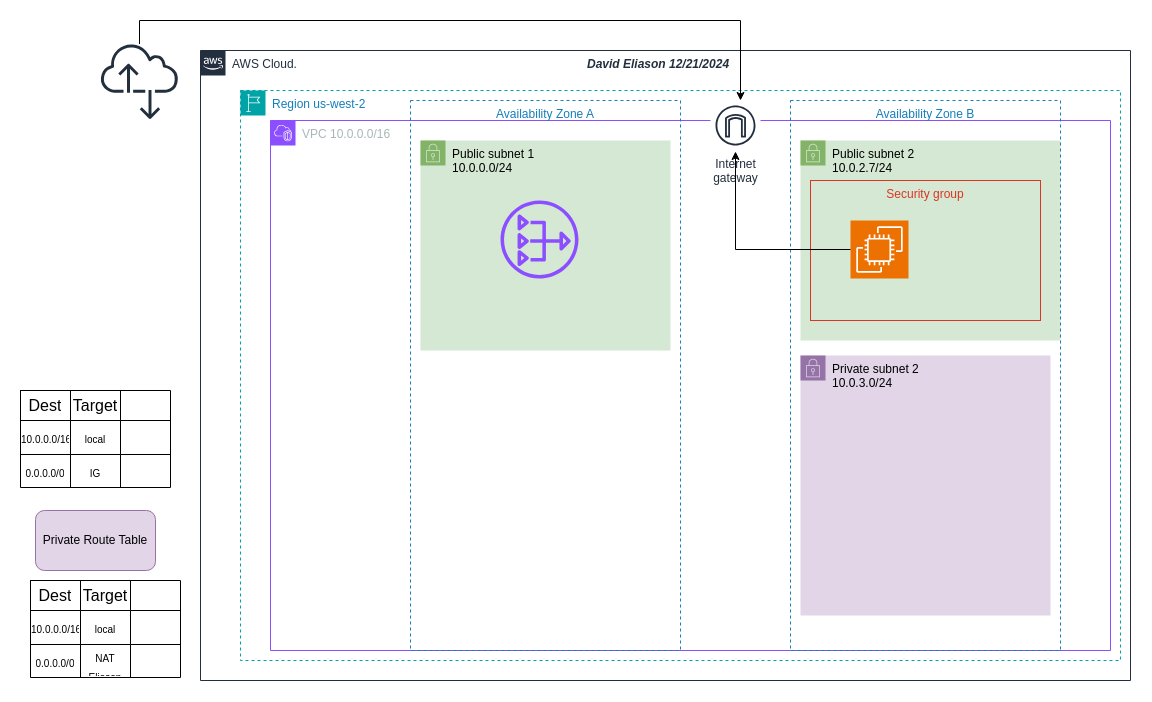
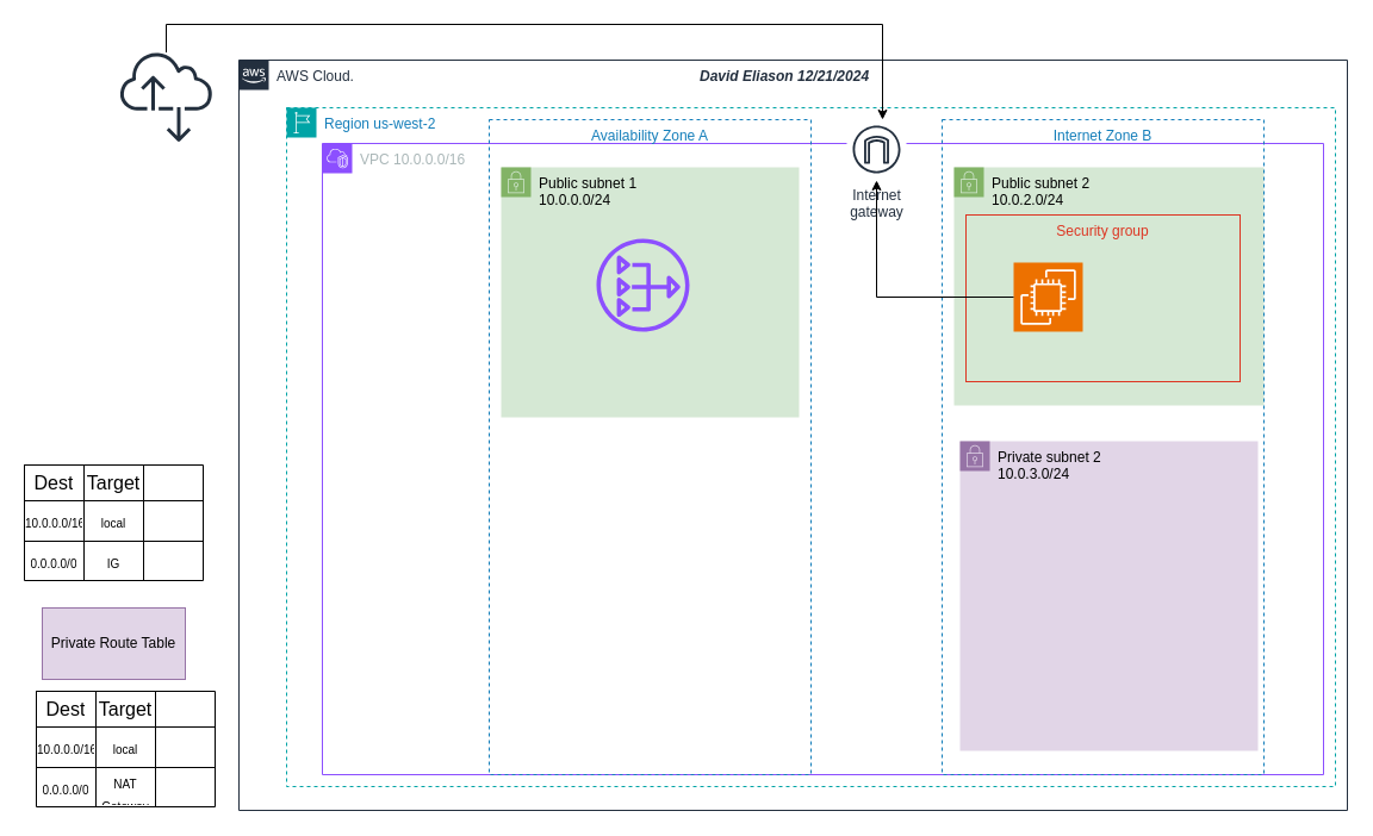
  <mxCell id="0" />
  <mxCell id="1" parent="0" />
  <mxCell id="2" value="AWS Cloud.&amp;nbsp; &amp;nbsp; &amp;nbsp; &amp;nbsp; &amp;nbsp; &amp;nbsp; &amp;nbsp; &amp;nbsp; &amp;nbsp; &amp;nbsp; &amp;nbsp; &amp;nbsp; &amp;nbsp; &amp;nbsp; &amp;nbsp; &amp;nbsp; &amp;nbsp; &amp;nbsp; &amp;nbsp; &amp;nbsp; &amp;nbsp; &amp;nbsp; &amp;nbsp; &amp;nbsp; &amp;nbsp; &amp;nbsp; &amp;nbsp; &amp;nbsp; &amp;nbsp; &amp;nbsp; &amp;nbsp; &amp;nbsp; &amp;nbsp; &amp;nbsp; &amp;nbsp; &amp;nbsp; &amp;nbsp; &amp;nbsp; &amp;nbsp; &amp;nbsp; &amp;nbsp; &amp;nbsp; &amp;nbsp; &amp;nbsp;&lt;b&gt;&lt;i&gt;David Eliason 12/21/2024&lt;/i&gt;&lt;/b&gt;" style="points=[[0,0],[0.25,0],[0.5,0],[0.75,0],[1,0],[1,0.25],[1,0.5],[1,0.75],[1,1],[0.75,1],[0.5,1],[0.25,1],[0,1],[0,0.75],[0,0.5],[0,0.25]];outlineConnect=0;gradientColor=none;html=1;whiteSpace=wrap;fontSize=12;fontStyle=0;container=1;pointerEvents=0;collapsible=0;recursiveResize=0;shape=mxgraph.aws4.group;grIcon=mxgraph.aws4.group_aws_cloud_alt;strokeColor=#232F3E;fillColor=none;verticalAlign=top;align=left;spacingLeft=30;fontColor=#232F3E;dashed=0;" vertex="1" parent="1"><mxGeometry x="200" y="50" width="930" height="630" as="geometry" /></mxCell>
  <mxCell id="3" value="Region us-west-2" style="points=[[0,0],[0.25,0],[0.5,0],[0.75,0],[1,0],[1,0.25],[1,0.5],[1,0.75],[1,1],[0.75,1],[0.5,1],[0.25,1],[0,1],[0,0.75],[0,0.5],[0,0.25]];outlineConnect=0;gradientColor=none;html=1;whiteSpace=wrap;fontSize=12;fontStyle=0;container=1;pointerEvents=0;collapsible=0;recursiveResize=0;shape=mxgraph.aws4.group;grIcon=mxgraph.aws4.group_region;strokeColor=#00A4A6;fillColor=none;verticalAlign=top;align=left;spacingLeft=30;fontColor=#147EBA;dashed=1;" vertex="1" parent="2"><mxGeometry x="40" y="40" width="880" height="570" as="geometry" /></mxCell>
  <mxCell id="4" value="VPC 10.0.0.0/16" style="points=[[0,0],[0.25,0],[0.5,0],[0.75,0],[1,0],[1,0.25],[1,0.5],[1,0.75],[1,1],[0.75,1],[0.5,1],[0.25,1],[0,1],[0,0.75],[0,0.5],[0,0.25]];outlineConnect=0;gradientColor=none;html=1;whiteSpace=wrap;fontSize=12;fontStyle=0;container=1;pointerEvents=0;collapsible=0;recursiveResize=0;shape=mxgraph.aws4.group;grIcon=mxgraph.aws4.group_vpc2;strokeColor=#8C4FFF;fillColor=none;verticalAlign=top;align=left;spacingLeft=30;fontColor=#AAB7B8;dashed=0;" vertex="1" parent="3"><mxGeometry x="30" y="30" width="840" height="530" as="geometry" /></mxCell>
- <mxCell id="5" value="Public subnet 2&lt;div&gt;10.0.2.7/24&lt;/div&gt;" style="points=[[0,0],[0.25,0],[0.5,0],[0.75,0],[1,0],[1,0.25],[1,0.5],[1,0.75],[1,1],[0.75,1],[0.5,1],[0.25,1],[0,1],[0,0.75],[0,0.5],[0,0.25]];outlineConnect=0;html=1;whiteSpace=wrap;fontSize=12;fontStyle=0;container=1;pointerEvents=0;collapsible=0;recursiveResize=0;shape=mxgraph.aws4.group;grIcon=mxgraph.aws4.group_security_group;grStroke=0;strokeColor=#82b366;fillColor=#d5e8d4;verticalAlign=top;align=left;spacingLeft=30;dashed=0;" vertex="1" parent="4"><mxGeometry x="530" y="20" width="260" height="200" as="geometry" /></mxCell>
+ <mxCell id="5" value="Public subnet 2&lt;div&gt;10.0.2.0/24&lt;/div&gt;" style="points=[[0,0],[0.25,0],[0.5,0],[0.75,0],[1,0],[1,0.25],[1,0.5],[1,0.75],[1,1],[0.75,1],[0.5,1],[0.25,1],[0,1],[0,0.75],[0,0.5],[0,0.25]];outlineConnect=0;html=1;whiteSpace=wrap;fontSize=12;fontStyle=0;container=1;pointerEvents=0;collapsible=0;recursiveResize=0;shape=mxgraph.aws4.group;grIcon=mxgraph.aws4.group_security_group;grStroke=0;strokeColor=#82b366;fillColor=#d5e8d4;verticalAlign=top;align=left;spacingLeft=30;dashed=0;" vertex="1" parent="4"><mxGeometry x="530" y="20" width="260" height="200" as="geometry" /></mxCell>
  <mxCell id="6" value="Security group" style="fillColor=none;strokeColor=#DD3522;verticalAlign=top;fontStyle=0;fontColor=#DD3522;whiteSpace=wrap;html=1;" vertex="1" parent="5"><mxGeometry x="10" y="40" width="230" height="140" as="geometry" /></mxCell>
- <mxCell id="7" value="Private subnet 2&lt;div&gt;10.0.3.0/24&lt;/div&gt;" style="points=[[0,0],[0.25,0],[0.5,0],[0.75,0],[1,0],[1,0.25],[1,0.5],[1,0.75],[1,1],[0.75,1],[0.5,1],[0.25,1],[0,1],[0,0.75],[0,0.5],[0,0.25]];outlineConnect=0;html=1;whiteSpace=wrap;fontSize=12;fontStyle=0;container=1;pointerEvents=0;collapsible=0;recursiveResize=0;shape=mxgraph.aws4.group;grIcon=mxgraph.aws4.group_security_group;grStroke=0;strokeColor=#9673a6;fillColor=#e1d5e7;verticalAlign=top;align=left;spacingLeft=30;dashed=0;" vertex="1" parent="4"><mxGeometry x="530" y="235" width="250" height="260" as="geometry" /></mxCell>
- <mxCell id="8" value="Availability Zone B" style="fillColor=none;strokeColor=#147EBA;dashed=1;verticalAlign=top;fontStyle=0;fontColor=#147EBA;whiteSpace=wrap;html=1;" vertex="1" parent="4"><mxGeometry x="520" y="-20" width="270" height="550" as="geometry" /></mxCell>
+ <mxCell id="7" value="Private subnet 2&lt;div&gt;10.0.3.0/24&lt;/div&gt;" style="points=[[0,0],[0.25,0],[0.5,0],[0.75,0],[1,0],[1,0.25],[1,0.5],[1,0.75],[1,1],[0.75,1],[0.5,1],[0.25,1],[0,1],[0,0.75],[0,0.5],[0,0.25]];outlineConnect=0;html=1;whiteSpace=wrap;fontSize=12;fontStyle=0;container=1;pointerEvents=0;collapsible=0;recursiveResize=0;shape=mxgraph.aws4.group;grIcon=mxgraph.aws4.group_security_group;grStroke=0;strokeColor=#9673a6;fillColor=#e1d5e7;verticalAlign=top;align=left;spacingLeft=30;dashed=0;" vertex="1" parent="4"><mxGeometry x="535" y="250" width="250" height="260" as="geometry" /></mxCell>
+ <mxCell id="8" value="Internet Zone B" style="fillColor=none;strokeColor=#147EBA;dashed=1;verticalAlign=top;fontStyle=0;fontColor=#147EBA;whiteSpace=wrap;html=1;" vertex="1" parent="4"><mxGeometry x="520" y="-20" width="270" height="550" as="geometry" /></mxCell>
  <mxCell id="9" value="" style="sketch=0;points=[[0,0,0],[0.25,0,0],[0.5,0,0],[0.75,0,0],[1,0,0],[0,1,0],[0.25,1,0],[0.5,1,0],[0.75,1,0],[1,1,0],[0,0.25,0],[0,0.5,0],[0,0.75,0],[1,0.25,0],[1,0.5,0],[1,0.75,0]];outlineConnect=0;fontColor=#232F3E;fillColor=#ED7100;strokeColor=#ffffff;dashed=0;verticalLabelPosition=bottom;verticalAlign=top;align=center;html=1;fontSize=12;fontStyle=0;aspect=fixed;shape=mxgraph.aws4.resourceIcon;resIcon=mxgraph.aws4.ec2;" vertex="1" parent="4"><mxGeometry x="580" y="100" width="58" height="58" as="geometry" /></mxCell>
  <mxCell id="10" value="Public subnet 1&amp;nbsp;&lt;div&gt;10.0.0.0/24&lt;/div&gt;&lt;div&gt;&lt;br&gt;&lt;/div&gt;" style="points=[[0,0],[0.25,0],[0.5,0],[0.75,0],[1,0],[1,0.25],[1,0.5],[1,0.75],[1,1],[0.75,1],[0.5,1],[0.25,1],[0,1],[0,0.75],[0,0.5],[0,0.25]];outlineConnect=0;html=1;whiteSpace=wrap;fontSize=12;fontStyle=0;container=1;pointerEvents=0;collapsible=0;recursiveResize=0;shape=mxgraph.aws4.group;grIcon=mxgraph.aws4.group_security_group;grStroke=0;strokeColor=#82b366;fillColor=#d5e8d4;verticalAlign=top;align=left;spacingLeft=30;dashed=0;" vertex="1" parent="3"><mxGeometry x="180" y="50" width="250" height="210" as="geometry" /></mxCell>
  <mxCell id="11" value="Availability Zone A" style="fillColor=none;strokeColor=#147EBA;dashed=1;verticalAlign=top;fontStyle=0;fontColor=#147EBA;whiteSpace=wrap;html=1;" vertex="1" parent="3"><mxGeometry x="170" y="10" width="270" height="550" as="geometry" /></mxCell>
  <mxCell id="12" value="Internet&#10;gateway" style="sketch=0;outlineConnect=0;fontColor=#232F3E;gradientColor=none;strokeColor=#232F3E;fillColor=#ffffff;dashed=0;verticalLabelPosition=bottom;verticalAlign=top;align=center;html=1;fontSize=12;fontStyle=0;aspect=fixed;shape=mxgraph.aws4.resourceIcon;resIcon=mxgraph.aws4.internet_gateway;" vertex="1" parent="3"><mxGeometry x="470" y="10" width="50" height="50" as="geometry" /></mxCell>
  <mxCell id="13" style="edgeStyle=orthogonalEdgeStyle;rounded=0;orthogonalLoop=1;jettySize=auto;html=1;targetPerimeterSpacing=1;" edge="1" parent="3" source="9" target="12"><mxGeometry relative="1" as="geometry" /></mxCell>
  <mxCell id="14" value="" style="sketch=0;outlineConnect=0;fontColor=#232F3E;gradientColor=none;fillColor=#8C4FFF;strokeColor=none;dashed=0;verticalLabelPosition=bottom;verticalAlign=top;align=center;html=1;fontSize=12;fontStyle=0;aspect=fixed;pointerEvents=1;shape=mxgraph.aws4.nat_gateway;" vertex="1" parent="3"><mxGeometry x="260" y="110" width="78" height="78" as="geometry" /></mxCell>
  <mxCell id="15" style="edgeStyle=orthogonalEdgeStyle;rounded=0;orthogonalLoop=1;jettySize=auto;html=1;" edge="1" parent="1" source="16" target="12"><mxGeometry relative="1" as="geometry"><Array as="points"><mxPoint x="139" y="20" /><mxPoint x="740" y="20" /></Array></mxGeometry></mxCell>
  <mxCell id="16" value="" style="sketch=0;outlineConnect=0;fontColor=#232F3E;gradientColor=none;fillColor=#232F3D;strokeColor=none;dashed=0;verticalLabelPosition=bottom;verticalAlign=top;align=center;html=1;fontSize=12;fontStyle=0;aspect=fixed;pointerEvents=1;shape=mxgraph.aws4.internet_alt2;" vertex="1" parent="1"><mxGeometry x="100" y="42" width="78" height="78" as="geometry" /></mxCell>
  <mxCell id="17" value="" style="shape=table;startSize=0;container=1;collapsible=0;childLayout=tableLayout;fontSize=16;" vertex="1" parent="1"><mxGeometry x="20" y="390" width="150" height="97" as="geometry" /></mxCell>
  <mxCell id="18" value="" style="shape=tableRow;horizontal=0;startSize=0;swimlaneHead=0;swimlaneBody=0;strokeColor=inherit;top=0;left=0;bottom=0;right=0;collapsible=0;dropTarget=0;fillColor=none;points=[[0,0.5],[1,0.5]];portConstraint=eastwest;fontSize=16;" vertex="1" parent="17"><mxGeometry width="150" height="30" as="geometry" /></mxCell>
  <mxCell id="19" value="Dest" style="shape=partialRectangle;html=1;whiteSpace=wrap;connectable=0;strokeColor=inherit;overflow=hidden;fillColor=none;top=0;left=0;bottom=0;right=0;pointerEvents=1;fontSize=16;" vertex="1" parent="18"><mxGeometry width="50" height="30" as="geometry"><mxRectangle width="50" height="30" as="alternateBounds" /></mxGeometry></mxCell>
  <mxCell id="20" value="Target" style="shape=partialRectangle;html=1;whiteSpace=wrap;connectable=0;strokeColor=inherit;overflow=hidden;fillColor=none;top=0;left=0;bottom=0;right=0;pointerEvents=1;fontSize=16;" vertex="1" parent="18"><mxGeometry x="50" width="50" height="30" as="geometry"><mxRectangle width="50" height="30" as="alternateBounds" /></mxGeometry></mxCell>
  <mxCell id="21" value="" style="shape=partialRectangle;html=1;whiteSpace=wrap;connectable=0;strokeColor=inherit;overflow=hidden;fillColor=none;top=0;left=0;bottom=0;right=0;pointerEvents=1;fontSize=16;" vertex="1" parent="18"><mxGeometry x="100" width="50" height="30" as="geometry"><mxRectangle width="50" height="30" as="alternateBounds" /></mxGeometry></mxCell>
  <mxCell id="22" value="" style="shape=tableRow;horizontal=0;startSize=0;swimlaneHead=0;swimlaneBody=0;strokeColor=inherit;top=0;left=0;bottom=0;right=0;collapsible=0;dropTarget=0;fillColor=none;points=[[0,0.5],[1,0.5]];portConstraint=eastwest;fontSize=16;" vertex="1" parent="17"><mxGeometry y="30" width="150" height="34" as="geometry" /></mxCell>
  <mxCell id="23" value="&lt;font size=&quot;1&quot;&gt;10.0.0.0/16&lt;/font&gt;" style="shape=partialRectangle;html=1;whiteSpace=wrap;connectable=0;strokeColor=inherit;overflow=hidden;fillColor=none;top=0;left=0;bottom=0;right=0;pointerEvents=1;fontSize=16;" vertex="1" parent="22"><mxGeometry width="50" height="34" as="geometry"><mxRectangle width="50" height="34" as="alternateBounds" /></mxGeometry></mxCell>
  <mxCell id="24" value="&lt;font size=&quot;1&quot;&gt;local&lt;/font&gt;" style="shape=partialRectangle;html=1;whiteSpace=wrap;connectable=0;strokeColor=inherit;overflow=hidden;fillColor=none;top=0;left=0;bottom=0;right=0;pointerEvents=1;fontSize=16;" vertex="1" parent="22"><mxGeometry x="50" width="50" height="34" as="geometry"><mxRectangle width="50" height="34" as="alternateBounds" /></mxGeometry></mxCell>
  <mxCell id="25" value="" style="shape=partialRectangle;html=1;whiteSpace=wrap;connectable=0;strokeColor=inherit;overflow=hidden;fillColor=none;top=0;left=0;bottom=0;right=0;pointerEvents=1;fontSize=16;" vertex="1" parent="22"><mxGeometry x="100" width="50" height="34" as="geometry"><mxRectangle width="50" height="34" as="alternateBounds" /></mxGeometry></mxCell>
  <mxCell id="26" value="" style="shape=tableRow;horizontal=0;startSize=0;swimlaneHead=0;swimlaneBody=0;strokeColor=inherit;top=0;left=0;bottom=0;right=0;collapsible=0;dropTarget=0;fillColor=none;points=[[0,0.5],[1,0.5]];portConstraint=eastwest;fontSize=16;" vertex="1" parent="17"><mxGeometry y="64" width="150" height="33" as="geometry" /></mxCell>
  <mxCell id="27" value="&lt;font size=&quot;1&quot;&gt;0.0.0.0/0&lt;/font&gt;" style="shape=partialRectangle;html=1;whiteSpace=wrap;connectable=0;strokeColor=inherit;overflow=hidden;fillColor=none;top=0;left=0;bottom=0;right=0;pointerEvents=1;fontSize=16;" vertex="1" parent="26"><mxGeometry width="50" height="33" as="geometry"><mxRectangle width="50" height="33" as="alternateBounds" /></mxGeometry></mxCell>
  <mxCell id="28" value="&lt;font size=&quot;1&quot;&gt;IG&lt;/font&gt;" style="shape=partialRectangle;html=1;whiteSpace=wrap;connectable=0;strokeColor=inherit;overflow=hidden;fillColor=none;top=0;left=0;bottom=0;right=0;pointerEvents=1;fontSize=16;" vertex="1" parent="26"><mxGeometry x="50" width="50" height="33" as="geometry"><mxRectangle width="50" height="33" as="alternateBounds" /></mxGeometry></mxCell>
  <mxCell id="29" value="" style="shape=partialRectangle;html=1;whiteSpace=wrap;connectable=0;strokeColor=inherit;overflow=hidden;fillColor=none;top=0;left=0;bottom=0;right=0;pointerEvents=1;fontSize=16;" vertex="1" parent="26"><mxGeometry x="100" width="50" height="33" as="geometry"><mxRectangle width="50" height="33" as="alternateBounds" /></mxGeometry></mxCell>
- <mxCell id="30" value="Private Route Table" style="rounded=1;whiteSpace=wrap;html=1;fillColor=#e1d5e7;strokeColor=#9673a6;" vertex="1" parent="1"><mxGeometry x="35" y="510" width="120" height="60" as="geometry" /></mxCell>
+ <mxCell id="30" value="Private Route Table" style="whiteSpace=wrap;html=1;fillColor=#e1d5e7;strokeColor=#9673a6;rounded=0;" vertex="1" parent="1"><mxGeometry x="35" y="510" width="120" height="60" as="geometry" /></mxCell>
  <mxCell id="31" value="" style="shape=table;startSize=0;container=1;collapsible=0;childLayout=tableLayout;fontSize=16;" vertex="1" parent="1"><mxGeometry x="30" y="580" width="150" height="97" as="geometry" /></mxCell>
  <mxCell id="32" value="" style="shape=tableRow;horizontal=0;startSize=0;swimlaneHead=0;swimlaneBody=0;strokeColor=inherit;top=0;left=0;bottom=0;right=0;collapsible=0;dropTarget=0;fillColor=none;points=[[0,0.5],[1,0.5]];portConstraint=eastwest;fontSize=16;" vertex="1" parent="31"><mxGeometry width="150" height="30" as="geometry" /></mxCell>
  <mxCell id="33" value="Dest" style="shape=partialRectangle;html=1;whiteSpace=wrap;connectable=0;strokeColor=inherit;overflow=hidden;fillColor=none;top=0;left=0;bottom=0;right=0;pointerEvents=1;fontSize=16;" vertex="1" parent="32"><mxGeometry width="50" height="30" as="geometry"><mxRectangle width="50" height="30" as="alternateBounds" /></mxGeometry></mxCell>
  <mxCell id="34" value="Target" style="shape=partialRectangle;html=1;whiteSpace=wrap;connectable=0;strokeColor=inherit;overflow=hidden;fillColor=none;top=0;left=0;bottom=0;right=0;pointerEvents=1;fontSize=16;" vertex="1" parent="32"><mxGeometry x="50" width="50" height="30" as="geometry"><mxRectangle width="50" height="30" as="alternateBounds" /></mxGeometry></mxCell>
  <mxCell id="35" value="" style="shape=partialRectangle;html=1;whiteSpace=wrap;connectable=0;strokeColor=inherit;overflow=hidden;fillColor=none;top=0;left=0;bottom=0;right=0;pointerEvents=1;fontSize=16;" vertex="1" parent="32"><mxGeometry x="100" width="50" height="30" as="geometry"><mxRectangle width="50" height="30" as="alternateBounds" /></mxGeometry></mxCell>
  <mxCell id="36" value="" style="shape=tableRow;horizontal=0;startSize=0;swimlaneHead=0;swimlaneBody=0;strokeColor=inherit;top=0;left=0;bottom=0;right=0;collapsible=0;dropTarget=0;fillColor=none;points=[[0,0.5],[1,0.5]];portConstraint=eastwest;fontSize=16;" vertex="1" parent="31"><mxGeometry y="30" width="150" height="34" as="geometry" /></mxCell>
  <mxCell id="37" value="&lt;font size=&quot;1&quot;&gt;10.0.0.0/16&lt;/font&gt;" style="shape=partialRectangle;html=1;whiteSpace=wrap;connectable=0;strokeColor=inherit;overflow=hidden;fillColor=none;top=0;left=0;bottom=0;right=0;pointerEvents=1;fontSize=16;" vertex="1" parent="36"><mxGeometry width="50" height="34" as="geometry"><mxRectangle width="50" height="34" as="alternateBounds" /></mxGeometry></mxCell>
  <mxCell id="38" value="&lt;font size=&quot;1&quot;&gt;local&lt;/font&gt;" style="shape=partialRectangle;html=1;whiteSpace=wrap;connectable=0;strokeColor=inherit;overflow=hidden;fillColor=none;top=0;left=0;bottom=0;right=0;pointerEvents=1;fontSize=16;" vertex="1" parent="36"><mxGeometry x="50" width="50" height="34" as="geometry"><mxRectangle width="50" height="34" as="alternateBounds" /></mxGeometry></mxCell>
  <mxCell id="39" value="" style="shape=partialRectangle;html=1;whiteSpace=wrap;connectable=0;strokeColor=inherit;overflow=hidden;fillColor=none;top=0;left=0;bottom=0;right=0;pointerEvents=1;fontSize=16;" vertex="1" parent="36"><mxGeometry x="100" width="50" height="34" as="geometry"><mxRectangle width="50" height="34" as="alternateBounds" /></mxGeometry></mxCell>
  <mxCell id="40" value="" style="shape=tableRow;horizontal=0;startSize=0;swimlaneHead=0;swimlaneBody=0;strokeColor=inherit;top=0;left=0;bottom=0;right=0;collapsible=0;dropTarget=0;fillColor=none;points=[[0,0.5],[1,0.5]];portConstraint=eastwest;fontSize=16;" vertex="1" parent="31"><mxGeometry y="64" width="150" height="33" as="geometry" /></mxCell>
  <mxCell id="41" value="&lt;font size=&quot;1&quot;&gt;0.0.0.0/0&lt;/font&gt;" style="shape=partialRectangle;html=1;whiteSpace=wrap;connectable=0;strokeColor=inherit;overflow=hidden;fillColor=none;top=0;left=0;bottom=0;right=0;pointerEvents=1;fontSize=16;" vertex="1" parent="40"><mxGeometry width="50" height="33" as="geometry"><mxRectangle width="50" height="33" as="alternateBounds" /></mxGeometry></mxCell>
- <mxCell id="42" value="&lt;font size=&quot;1&quot;&gt;NAT Eliason&lt;/font&gt;" style="shape=partialRectangle;html=1;whiteSpace=wrap;connectable=0;strokeColor=inherit;overflow=hidden;fillColor=none;top=0;left=0;bottom=0;right=0;pointerEvents=1;fontSize=16;" vertex="1" parent="40"><mxGeometry x="50" width="50" height="33" as="geometry"><mxRectangle width="50" height="33" as="alternateBounds" /></mxGeometry></mxCell>
+ <mxCell id="42" value="&lt;font size=&quot;1&quot;&gt;NAT Gateway&lt;/font&gt;" style="shape=partialRectangle;html=1;whiteSpace=wrap;connectable=0;strokeColor=inherit;overflow=hidden;fillColor=none;top=0;left=0;bottom=0;right=0;pointerEvents=1;fontSize=16;" vertex="1" parent="40"><mxGeometry x="50" width="50" height="33" as="geometry"><mxRectangle width="50" height="33" as="alternateBounds" /></mxGeometry></mxCell>
  <mxCell id="43" value="" style="shape=partialRectangle;html=1;whiteSpace=wrap;connectable=0;strokeColor=inherit;overflow=hidden;fillColor=none;top=0;left=0;bottom=0;right=0;pointerEvents=1;fontSize=16;" vertex="1" parent="40"><mxGeometry x="100" width="50" height="33" as="geometry"><mxRectangle width="50" height="33" as="alternateBounds" /></mxGeometry></mxCell>
